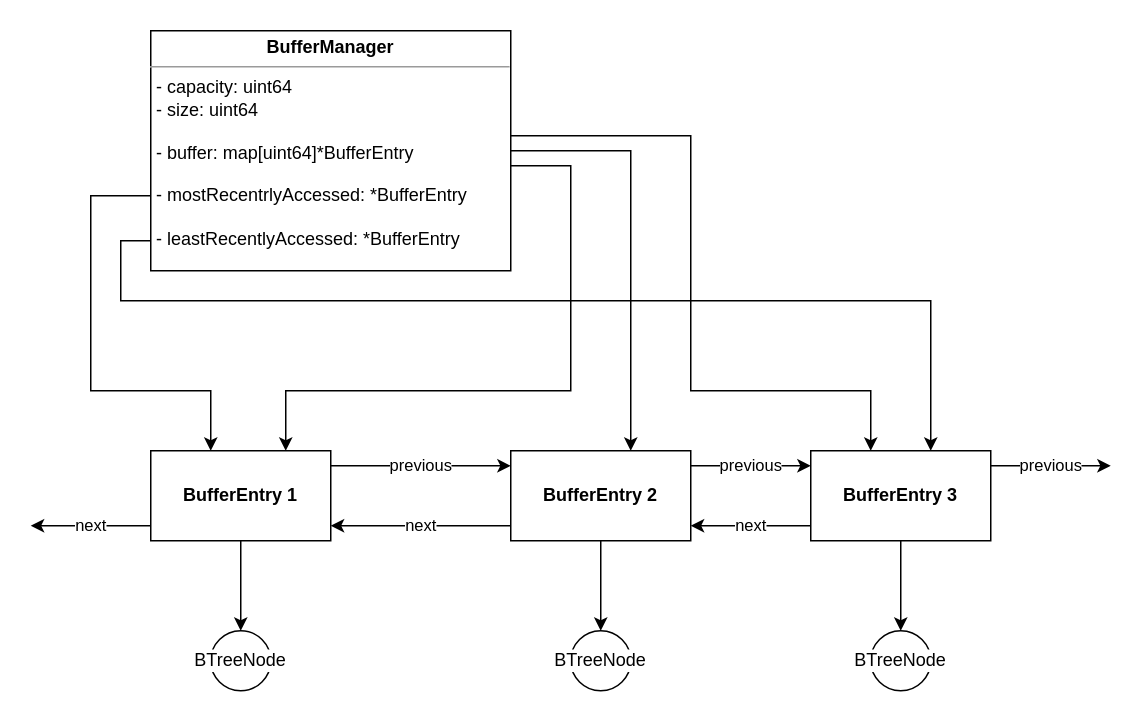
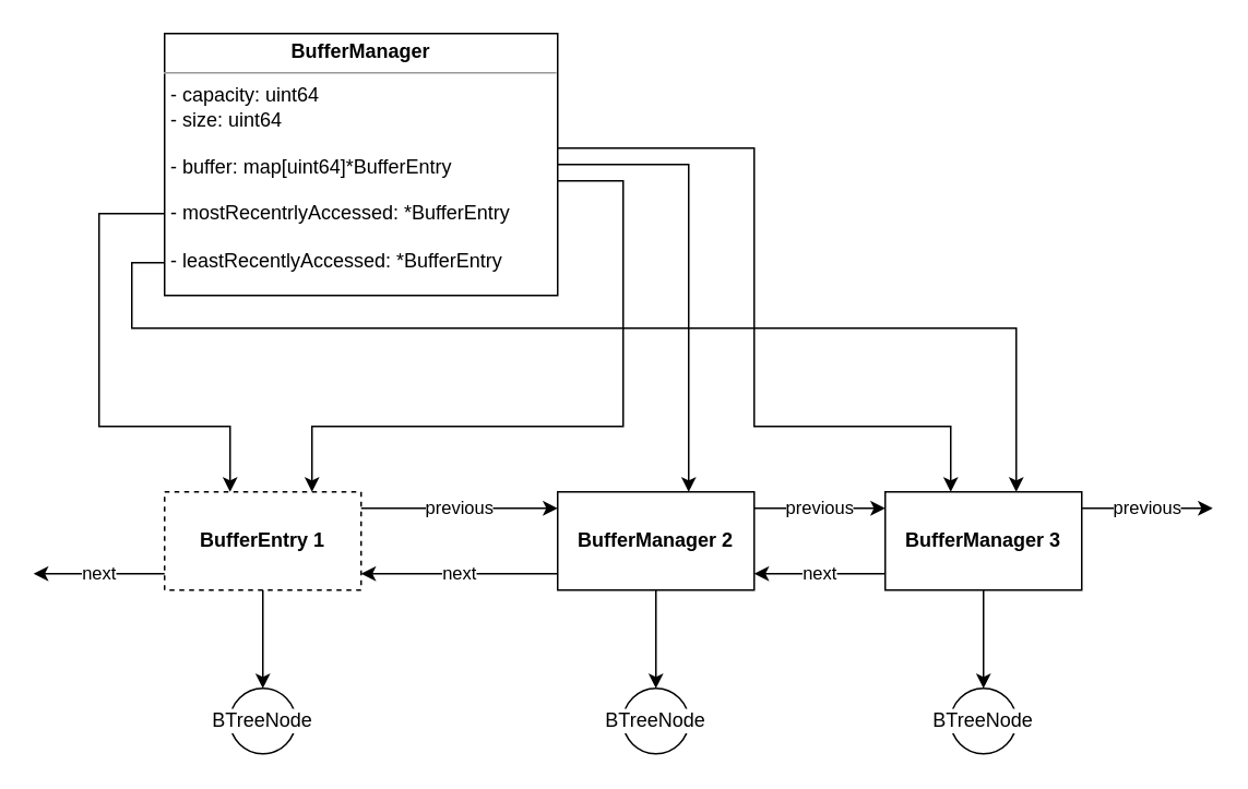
  <mxCell id="0" />
  <mxCell id="1" parent="0" />
  <mxCell id="2" style="edgeStyle=orthogonalEdgeStyle;rounded=0;orthogonalLoop=1;jettySize=auto;html=1;" edge="1" parent="1" source="7" target="15"><mxGeometry relative="1" as="geometry"><mxPoint x="540" y="300" as="targetPoint" /><Array as="points"><mxPoint x="420" y="100" /></Array></mxGeometry></mxCell>
  <mxCell id="3" style="edgeStyle=orthogonalEdgeStyle;rounded=0;orthogonalLoop=1;jettySize=auto;html=1;" edge="1" parent="1" source="7" target="19"><mxGeometry relative="1" as="geometry"><mxPoint x="860" y="300" as="targetPoint" /><Array as="points"><mxPoint x="460" y="90" /><mxPoint x="460" y="260" /><mxPoint x="580" y="260" /></Array></mxGeometry></mxCell>
  <mxCell id="4" style="edgeStyle=orthogonalEdgeStyle;rounded=0;orthogonalLoop=1;jettySize=auto;html=1;" edge="1" parent="1" source="7" target="19"><mxGeometry relative="1" as="geometry"><mxPoint x="820" y="300" as="targetPoint" /><Array as="points"><mxPoint x="80" y="160" /><mxPoint x="80" y="200" /><mxPoint x="620" y="200" /></Array></mxGeometry></mxCell>
  <mxCell id="5" style="edgeStyle=orthogonalEdgeStyle;rounded=0;orthogonalLoop=1;jettySize=auto;html=1;" edge="1" parent="1" source="7" target="11"><mxGeometry relative="1" as="geometry"><Array as="points"><mxPoint x="60" y="130" /><mxPoint x="60" y="260" /><mxPoint x="140" y="260" /></Array></mxGeometry></mxCell>
  <mxCell id="6" style="edgeStyle=orthogonalEdgeStyle;rounded=0;orthogonalLoop=1;jettySize=auto;html=1;entryX=0.75;entryY=0;entryDx=0;entryDy=0;" edge="1" parent="1" source="7" target="11"><mxGeometry relative="1" as="geometry"><Array as="points"><mxPoint x="380" y="110" /><mxPoint x="380" y="260" /><mxPoint x="190" y="260" /></Array></mxGeometry></mxCell>
  <mxCell id="7" value="&lt;p style=&quot;margin: 0px ; margin-top: 4px ; text-align: center&quot;&gt;&lt;b&gt;BufferManager&lt;/b&gt;&lt;/p&gt;&lt;hr size=&quot;1&quot;&gt;&lt;p style=&quot;margin: 0px ; margin-left: 4px&quot;&gt;- capacity: uint64&lt;/p&gt;&lt;p style=&quot;margin: 0px ; margin-left: 4px&quot;&gt;- size: uint64&lt;/p&gt;&lt;p style=&quot;margin: 0px ; margin-left: 4px&quot;&gt;&lt;br&gt;&lt;/p&gt;&lt;p style=&quot;margin: 0px ; margin-left: 4px&quot;&gt;- buffer: map[uint64]*BufferEntry&lt;/p&gt;&lt;p style=&quot;margin: 0px ; margin-left: 4px&quot;&gt;&lt;br&gt;&lt;/p&gt;&lt;p style=&quot;margin: 0px ; margin-left: 4px&quot;&gt;- mostRecentrlyAccessed: *BufferEntry&lt;/p&gt;&lt;p style=&quot;margin: 0px ; margin-left: 4px&quot;&gt;&lt;br&gt;&lt;/p&gt;&lt;p style=&quot;margin: 0px ; margin-left: 4px&quot;&gt;- leastRecentlyAccessed: *BufferEntry&lt;/p&gt;" style="verticalAlign=top;align=left;overflow=fill;fontSize=12;fontFamily=Helvetica;html=1;fillColor=none;" vertex="1" parent="1"><mxGeometry x="100" y="20" width="240" height="160" as="geometry" /></mxCell>
  <mxCell id="8" value="previous" style="edgeStyle=orthogonalEdgeStyle;rounded=0;orthogonalLoop=1;jettySize=auto;html=1;" edge="1" parent="1" source="11" target="15"><mxGeometry relative="1" as="geometry"><Array as="points"><mxPoint x="280" y="310" /><mxPoint x="280" y="310" /></Array></mxGeometry></mxCell>
  <mxCell id="9" value="next" style="edgeStyle=orthogonalEdgeStyle;rounded=0;orthogonalLoop=1;jettySize=auto;html=1;" edge="1" parent="1" source="11"><mxGeometry relative="1" as="geometry"><mxPoint x="20" y="350" as="targetPoint" /><Array as="points"><mxPoint x="20" y="350" /></Array></mxGeometry></mxCell>
  <mxCell id="10" style="edgeStyle=orthogonalEdgeStyle;rounded=0;orthogonalLoop=1;jettySize=auto;html=1;" edge="1" parent="1" source="11" target="20"><mxGeometry relative="1" as="geometry" /></mxCell>
- <mxCell id="11" value="&lt;b&gt;BufferEntry 1&lt;/b&gt;" style="rounded=0;whiteSpace=wrap;html=1;fillColor=none;" vertex="1" parent="1"><mxGeometry x="100" y="300" width="120" height="60" as="geometry" /></mxCell>
+ <mxCell id="11" value="&lt;b&gt;BufferEntry 1&lt;/b&gt;" style="rounded=0;whiteSpace=wrap;html=1;fillColor=none;dashed=1;" vertex="1" parent="1"><mxGeometry x="100" y="300" width="120" height="60" as="geometry" /></mxCell>
  <mxCell id="12" value="previous" style="edgeStyle=orthogonalEdgeStyle;rounded=0;orthogonalLoop=1;jettySize=auto;html=1;" edge="1" parent="1" source="15" target="19"><mxGeometry relative="1" as="geometry"><Array as="points"><mxPoint x="500" y="310" /><mxPoint x="500" y="310" /></Array></mxGeometry></mxCell>
  <mxCell id="13" value="next" style="edgeStyle=orthogonalEdgeStyle;rounded=0;orthogonalLoop=1;jettySize=auto;html=1;" edge="1" parent="1" source="15" target="11"><mxGeometry relative="1" as="geometry"><Array as="points"><mxPoint x="260" y="350" /><mxPoint x="260" y="350" /></Array></mxGeometry></mxCell>
  <mxCell id="14" style="edgeStyle=orthogonalEdgeStyle;rounded=0;orthogonalLoop=1;jettySize=auto;html=1;" edge="1" parent="1" source="15" target="21"><mxGeometry relative="1" as="geometry" /></mxCell>
- <mxCell id="15" value="&lt;b&gt;BufferEntry 2&lt;/b&gt;" style="rounded=0;whiteSpace=wrap;html=1;fillColor=none;" vertex="1" parent="1"><mxGeometry x="340" y="300" width="120" height="60" as="geometry" /></mxCell>
+ <mxCell id="15" value="&lt;b&gt;BufferManager 2&lt;/b&gt;" style="rounded=0;whiteSpace=wrap;html=1;fillColor=none;" vertex="1" parent="1"><mxGeometry x="340" y="300" width="120" height="60" as="geometry" /></mxCell>
  <mxCell id="16" value="next" style="edgeStyle=orthogonalEdgeStyle;rounded=0;orthogonalLoop=1;jettySize=auto;html=1;" edge="1" parent="1" source="19" target="15"><mxGeometry relative="1" as="geometry"><Array as="points"><mxPoint x="500" y="350" /><mxPoint x="500" y="350" /></Array></mxGeometry></mxCell>
  <mxCell id="17" value="previous" style="edgeStyle=orthogonalEdgeStyle;rounded=0;orthogonalLoop=1;jettySize=auto;html=1;" edge="1" parent="1" source="19"><mxGeometry relative="1" as="geometry"><mxPoint x="740" y="310" as="targetPoint" /><Array as="points"><mxPoint x="680" y="310" /><mxPoint x="680" y="310" /></Array></mxGeometry></mxCell>
  <mxCell id="18" style="edgeStyle=orthogonalEdgeStyle;rounded=0;orthogonalLoop=1;jettySize=auto;html=1;" edge="1" parent="1" source="19" target="22"><mxGeometry relative="1" as="geometry" /></mxCell>
- <mxCell id="19" value="&lt;b&gt;BufferEntry 3&lt;/b&gt;" style="rounded=0;whiteSpace=wrap;html=1;fillColor=none;" vertex="1" parent="1"><mxGeometry x="540" y="300" width="120" height="60" as="geometry" /></mxCell>
+ <mxCell id="19" value="&lt;b&gt;BufferManager 3&lt;/b&gt;" style="rounded=0;whiteSpace=wrap;html=1;fillColor=none;" vertex="1" parent="1"><mxGeometry x="540" y="300" width="120" height="60" as="geometry" /></mxCell>
  <mxCell id="20" value="BTreeNode" style="ellipse;whiteSpace=wrap;html=1;aspect=fixed;fillColor=none;labelBackgroundColor=default;" vertex="1" parent="1"><mxGeometry x="140" y="420" width="40" height="40" as="geometry" /></mxCell>
  <mxCell id="21" value="BTreeNode" style="ellipse;whiteSpace=wrap;html=1;aspect=fixed;fillColor=none;labelBackgroundColor=default;" vertex="1" parent="1"><mxGeometry x="380" y="420" width="40" height="40" as="geometry" /></mxCell>
  <mxCell id="22" value="BTreeNode" style="ellipse;whiteSpace=wrap;html=1;aspect=fixed;fillColor=none;labelBackgroundColor=default;" vertex="1" parent="1"><mxGeometry x="580" y="420" width="40" height="40" as="geometry" /></mxCell>
